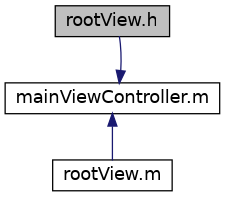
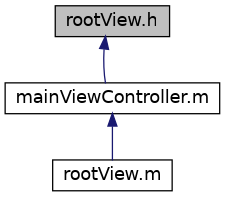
  digraph {
    node [color=black fillcolor=white fontname=Helvetica fontsize=14 shape=record style=filled]
    edge [color=midnightblue dir=back fontname=Helvetica fontsize=14 labelfontname=Helvetica labelfontsize=14 style=solid]
    n1 [fillcolor=grey75 fontcolor=black height=0.2 label="rootView.h" width=0.4]
    n2 [height=0.2 label="mainViewController.m" width=0.4]
    n3 [height=0.2 label="rootView.m" width=0.4]
-   n2 -> n1
+   n1 -> n2
    n2 -> n3
  }
